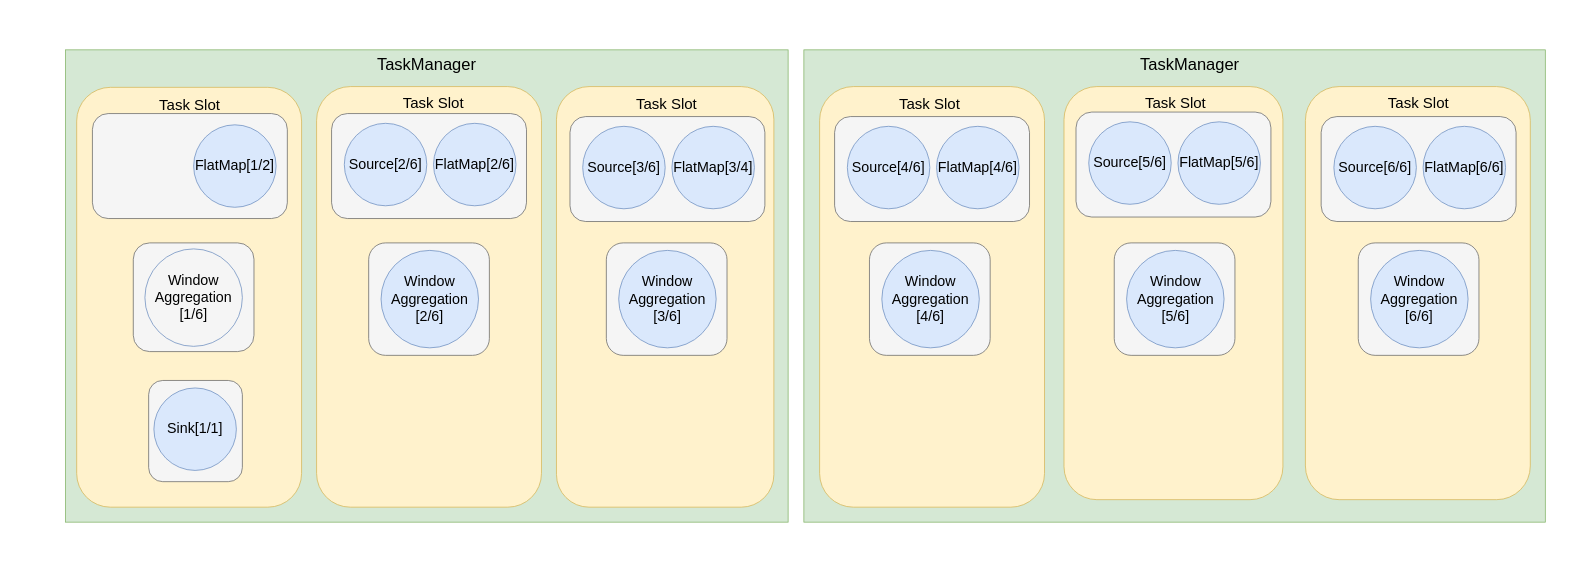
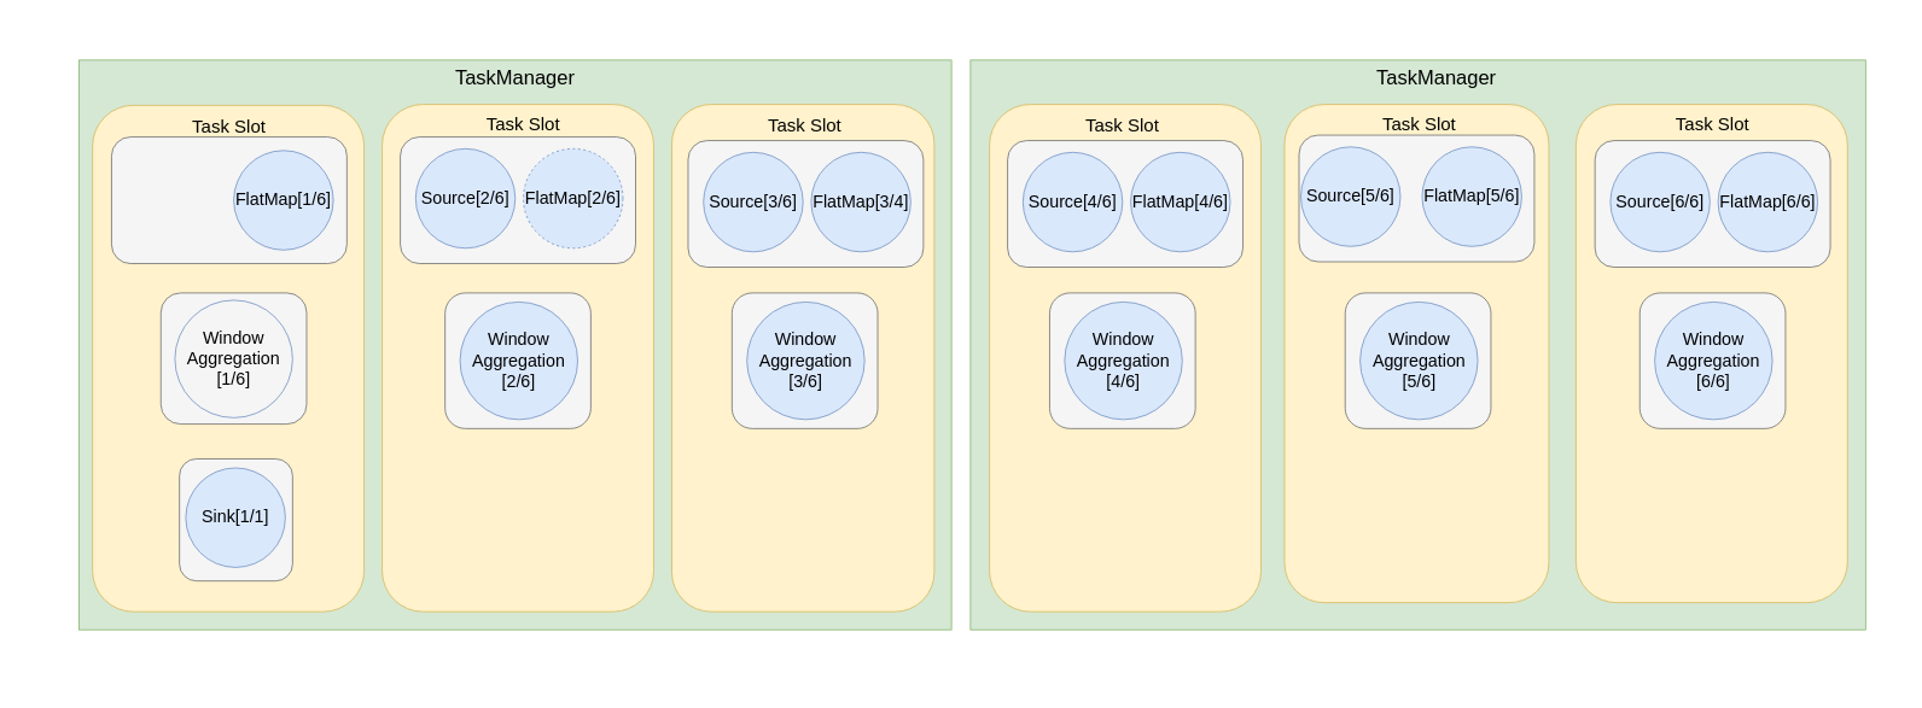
  <mxCell id="0" />
  <mxCell id="1" parent="0" />
  <mxCell id="2" value="" style="rounded=0;whiteSpace=wrap;html=1;strokeColor=none;fontSize=19;" parent="1" vertex="1"><mxGeometry x="20" y="20.5" width="2080" height="740" as="geometry" /></mxCell>
  <mxCell id="3" value="" style="rounded=0;whiteSpace=wrap;html=1;fillColor=#d5e8d4;strokeColor=#82b366;fontSize=19;" parent="1" vertex="1"><mxGeometry x="1071" y="66" width="989" height="630" as="geometry" /></mxCell>
  <mxCell id="4" value="" style="rounded=0;whiteSpace=wrap;html=1;fillColor=#d5e8d4;strokeColor=#82b366;fontSize=19;" parent="1" vertex="1"><mxGeometry x="86" y="66" width="964" height="630" as="geometry" /></mxCell>
  <mxCell id="5" value="" style="rounded=1;whiteSpace=wrap;html=1;fillColor=#fff2cc;strokeColor=#d6b656;fontSize=19;" parent="1" vertex="1"><mxGeometry x="1418" y="115" width="292" height="551" as="geometry" /></mxCell>
  <mxCell id="6" value="" style="rounded=1;whiteSpace=wrap;html=1;fillColor=#fff2cc;strokeColor=#d6b656;fontSize=19;" parent="1" vertex="1"><mxGeometry x="1092" y="115" width="300" height="561" as="geometry" /></mxCell>
  <mxCell id="7" value="" style="rounded=1;whiteSpace=wrap;html=1;fillColor=#fff2cc;strokeColor=#d6b656;fontSize=19;" parent="1" vertex="1"><mxGeometry x="741" y="115" width="290" height="561" as="geometry" /></mxCell>
  <mxCell id="8" value="" style="rounded=1;whiteSpace=wrap;html=1;fillColor=#fff2cc;strokeColor=#d6b656;fontSize=19;" parent="1" vertex="1"><mxGeometry x="421" y="115" width="300" height="561" as="geometry" /></mxCell>
  <mxCell id="9" value="" style="rounded=1;whiteSpace=wrap;html=1;fillColor=#fff2cc;strokeColor=#d6b656;fontSize=19;" parent="1" vertex="1"><mxGeometry x="101" y="116" width="300" height="560" as="geometry" /></mxCell>
  <mxCell id="10" value="" style="rounded=1;whiteSpace=wrap;html=1;fillColor=#f5f5f5;strokeColor=#666666;fontColor=#333333;fontSize=19;" parent="1" vertex="1"><mxGeometry x="197" y="507" width="125" height="135" as="geometry" /></mxCell>
  <mxCell id="11" value="" style="rounded=1;whiteSpace=wrap;html=1;fillColor=#f5f5f5;strokeColor=#666666;fontColor=#333333;fontSize=19;" parent="1" vertex="1"><mxGeometry x="176.5" y="323.5" width="161" height="145" as="geometry" /></mxCell>
  <mxCell id="12" value="" style="rounded=1;whiteSpace=wrap;html=1;fillColor=#f5f5f5;strokeColor=#666666;fontColor=#333333;fontSize=19;" parent="1" vertex="1"><mxGeometry x="1112" y="155" width="260" height="140" as="geometry" /></mxCell>
  <mxCell id="13" value="" style="rounded=1;whiteSpace=wrap;html=1;fillColor=#f5f5f5;strokeColor=#666666;fontColor=#333333;fontSize=19;" parent="1" vertex="1"><mxGeometry x="122" y="151" width="260" height="140" as="geometry" /></mxCell>
- <mxCell id="14" value="&lt;font style=&quot;font-size: 19px;&quot;&gt;FlatMap[1/2]&lt;br style=&quot;font-size: 19px;&quot;&gt;&lt;/font&gt;" style="ellipse;whiteSpace=wrap;html=1;aspect=fixed;fillColor=#dae8fc;strokeColor=#6c8ebf;fontSize=19;" parent="1" vertex="1"><mxGeometry x="257" y="166" width="110" height="110" as="geometry" /></mxCell>
+ <mxCell id="14" value="&lt;font style=&quot;font-size: 19px;&quot;&gt;FlatMap[1/6]&lt;br style=&quot;font-size: 19px;&quot;&gt;&lt;/font&gt;" style="ellipse;whiteSpace=wrap;html=1;aspect=fixed;fillColor=#dae8fc;strokeColor=#6c8ebf;fontSize=19;" parent="1" vertex="1"><mxGeometry x="257" y="166" width="110" height="110" as="geometry" /></mxCell>
  <mxCell id="15" value="&lt;span style=&quot;font-size: 19px;&quot;&gt;Window&lt;br style=&quot;font-size: 19px;&quot;&gt;Aggregation&lt;br style=&quot;font-size: 19px;&quot;&gt;[1/6]&lt;br style=&quot;font-size: 19px;&quot;&gt;&lt;/span&gt;" style="ellipse;whiteSpace=wrap;html=1;aspect=fixed;fillColor=#f5f5f5;strokeColor=#6c8ebf;fontSize=19;" parent="1" vertex="1"><mxGeometry x="192" y="331.5" width="130" height="130" as="geometry" /></mxCell>
  <mxCell id="16" value="&lt;span style=&quot;font-size: 19px&quot;&gt;Sink[1/1]&lt;/span&gt;" style="ellipse;whiteSpace=wrap;html=1;aspect=fixed;fillColor=#dae8fc;strokeColor=#6c8ebf;fontSize=19;" parent="1" vertex="1"><mxGeometry x="204" y="517" width="110" height="110" as="geometry" /></mxCell>
  <mxCell id="17" value="&lt;span style=&quot;font-size: 19px;&quot;&gt;Source[4/6]&lt;/span&gt;" style="ellipse;whiteSpace=wrap;html=1;aspect=fixed;fillColor=#dae8fc;strokeColor=#6c8ebf;fontSize=19;" parent="1" vertex="1"><mxGeometry x="1129" y="168" width="110" height="110" as="geometry" /></mxCell>
  <mxCell id="18" value="&lt;span style=&quot;font-size: 19px; white-space: normal;&quot;&gt;FlatMap[4/6]&lt;/span&gt;" style="ellipse;whiteSpace=wrap;html=1;aspect=fixed;fillColor=#dae8fc;strokeColor=#6c8ebf;fontSize=19;" parent="1" vertex="1"><mxGeometry x="1248" y="168" width="110" height="110" as="geometry" /></mxCell>
  <mxCell id="19" value="" style="rounded=1;whiteSpace=wrap;html=1;fillColor=#f5f5f5;strokeColor=#666666;fontColor=#333333;fontSize=19;" parent="1" vertex="1"><mxGeometry x="1158.5" y="323.5" width="161" height="150" as="geometry" /></mxCell>
  <mxCell id="20" value="&lt;span style=&quot;font-size: 19px;&quot;&gt;Window&lt;/span&gt;&lt;br style=&quot;font-size: 19px;&quot;&gt;&lt;span style=&quot;font-size: 19px;&quot;&gt;Aggregation&lt;/span&gt;&lt;br style=&quot;font-size: 19px;&quot;&gt;&lt;span style=&quot;font-size: 19px;&quot;&gt;[4/6]&lt;/span&gt;&lt;span style=&quot;font-size: 19px;&quot;&gt;&lt;br style=&quot;font-size: 19px;&quot;&gt;&lt;/span&gt;" style="ellipse;whiteSpace=wrap;html=1;aspect=fixed;fillColor=#dae8fc;strokeColor=#6c8ebf;fontSize=19;" parent="1" vertex="1"><mxGeometry x="1175" y="333.5" width="130" height="130" as="geometry" /></mxCell>
  <mxCell id="21" value="&lt;font style=&quot;font-size: 20px;&quot;&gt;Task Slot&lt;/font&gt;" style="text;html=1;strokeColor=none;fillColor=none;align=center;verticalAlign=middle;whiteSpace=wrap;rounded=0;fontSize=20;" parent="1" vertex="1"><mxGeometry x="206.5" y="129" width="90" height="20" as="geometry" /></mxCell>
  <mxCell id="22" value="&lt;font style=&quot;font-size: 20px;&quot;&gt;Task Slot&lt;/font&gt;" style="text;html=1;strokeColor=none;fillColor=none;align=center;verticalAlign=middle;whiteSpace=wrap;rounded=0;fontSize=20;" parent="1" vertex="1"><mxGeometry x="531.5" y="126" width="90" height="20" as="geometry" /></mxCell>
  <mxCell id="23" value="&lt;font style=&quot;font-size: 20px;&quot;&gt;Task Slot&lt;/font&gt;" style="text;html=1;strokeColor=none;fillColor=none;align=center;verticalAlign=middle;whiteSpace=wrap;rounded=0;fontSize=20;" parent="1" vertex="1"><mxGeometry x="842.5" y="127" width="90" height="20" as="geometry" /></mxCell>
  <mxCell id="24" value="&lt;font style=&quot;font-size: 20px;&quot;&gt;Task Slot&lt;/font&gt;" style="text;html=1;strokeColor=none;fillColor=none;align=center;verticalAlign=middle;whiteSpace=wrap;rounded=0;fontSize=20;" parent="1" vertex="1"><mxGeometry x="1193.5" y="127" width="90" height="20" as="geometry" /></mxCell>
  <mxCell id="25" value="&lt;font style=&quot;font-size: 20px;&quot;&gt;Task Slot&lt;/font&gt;" style="text;html=1;strokeColor=none;fillColor=none;align=center;verticalAlign=middle;whiteSpace=wrap;rounded=0;fontSize=20;" parent="1" vertex="1"><mxGeometry x="1521.5" y="126" width="90" height="20" as="geometry" /></mxCell>
  <mxCell id="26" value="&lt;font style=&quot;font-size: 22px;&quot;&gt;TaskManager&lt;/font&gt;" style="text;html=1;strokeColor=none;fillColor=none;align=center;verticalAlign=middle;whiteSpace=wrap;rounded=0;fontSize=22;" parent="1" vertex="1"><mxGeometry x="548" y="76" width="40" height="20" as="geometry" /></mxCell>
  <mxCell id="27" value="" style="rounded=1;whiteSpace=wrap;html=1;fillColor=#fff2cc;strokeColor=#d6b656;fontSize=19;" parent="1" vertex="1"><mxGeometry x="1740" y="115" width="300" height="551" as="geometry" /></mxCell>
  <mxCell id="28" value="&lt;font style=&quot;font-size: 20px;&quot;&gt;Task Slot&lt;/font&gt;" style="text;html=1;strokeColor=none;fillColor=none;align=center;verticalAlign=middle;whiteSpace=wrap;rounded=0;fontSize=20;" parent="1" vertex="1"><mxGeometry x="1845.5" y="126" width="90" height="20" as="geometry" /></mxCell>
  <mxCell id="29" value="&lt;font style=&quot;font-size: 22px;&quot;&gt;TaskManager&lt;/font&gt;" style="text;html=1;strokeColor=none;fillColor=none;align=center;verticalAlign=middle;whiteSpace=wrap;rounded=0;fontSize=22;" parent="1" vertex="1"><mxGeometry x="1566" y="76" width="40" height="20" as="geometry" /></mxCell>
  <mxCell id="30" value="" style="rounded=1;whiteSpace=wrap;html=1;fillColor=#f5f5f5;strokeColor=#666666;fontColor=#333333;fontSize=19;" parent="1" vertex="1"><mxGeometry x="441" y="151" width="260" height="140" as="geometry" /></mxCell>
  <mxCell id="31" value="&lt;span style=&quot;font-size: 19px;&quot;&gt;Source[2/6]&lt;/span&gt;" style="ellipse;whiteSpace=wrap;html=1;aspect=fixed;fillColor=#dae8fc;strokeColor=#6c8ebf;fontSize=19;" parent="1" vertex="1"><mxGeometry x="458" y="164" width="110" height="110" as="geometry" /></mxCell>
- <mxCell id="32" value="&lt;span style=&quot;font-size: 19px; white-space: normal;&quot;&gt;FlatMap[2/6]&lt;/span&gt;" style="ellipse;whiteSpace=wrap;html=1;aspect=fixed;fillColor=#dae8fc;strokeColor=#6c8ebf;fontSize=19;" parent="1" vertex="1"><mxGeometry x="577" y="164" width="110" height="110" as="geometry" /></mxCell>
+ <mxCell id="32" value="&lt;span style=&quot;font-size: 19px; white-space: normal;&quot;&gt;FlatMap[2/6]&lt;/span&gt;" style="ellipse;whiteSpace=wrap;html=1;aspect=fixed;fillColor=#dae8fc;strokeColor=#6c8ebf;fontSize=19;dashed=1;" parent="1" vertex="1"><mxGeometry x="577" y="164" width="110" height="110" as="geometry" /></mxCell>
  <mxCell id="33" value="" style="rounded=1;whiteSpace=wrap;html=1;fillColor=#f5f5f5;strokeColor=#666666;fontColor=#333333;fontSize=19;" parent="1" vertex="1"><mxGeometry x="490.5" y="323.5" width="161" height="150" as="geometry" /></mxCell>
  <mxCell id="34" value="&lt;span style=&quot;font-size: 19px;&quot;&gt;Window&lt;/span&gt;&lt;br style=&quot;font-size: 19px;&quot;&gt;&lt;span style=&quot;font-size: 19px;&quot;&gt;Aggregation&lt;/span&gt;&lt;br style=&quot;font-size: 19px;&quot;&gt;&lt;span style=&quot;font-size: 19px;&quot;&gt;[2/6]&lt;/span&gt;&lt;span style=&quot;font-size: 19px;&quot;&gt;&lt;br style=&quot;font-size: 19px;&quot;&gt;&lt;/span&gt;" style="ellipse;whiteSpace=wrap;html=1;aspect=fixed;fillColor=#dae8fc;strokeColor=#6c8ebf;fontSize=19;" parent="1" vertex="1"><mxGeometry x="507" y="333.5" width="130" height="130" as="geometry" /></mxCell>
  <mxCell id="35" value="" style="rounded=1;whiteSpace=wrap;html=1;fillColor=#f5f5f5;strokeColor=#666666;fontColor=#333333;fontSize=19;" parent="1" vertex="1"><mxGeometry x="759" y="155" width="260" height="140" as="geometry" /></mxCell>
  <mxCell id="36" value="&lt;span style=&quot;font-size: 19px;&quot;&gt;Source[3/6]&lt;/span&gt;" style="ellipse;whiteSpace=wrap;html=1;aspect=fixed;fillColor=#dae8fc;strokeColor=#6c8ebf;fontSize=19;" parent="1" vertex="1"><mxGeometry x="776" y="168" width="110" height="110" as="geometry" /></mxCell>
  <mxCell id="37" value="&lt;span style=&quot;font-size: 19px; white-space: normal;&quot;&gt;FlatMap[3/4]&lt;/span&gt;" style="ellipse;whiteSpace=wrap;html=1;aspect=fixed;fillColor=#dae8fc;strokeColor=#6c8ebf;fontSize=19;" parent="1" vertex="1"><mxGeometry x="895" y="168" width="110" height="110" as="geometry" /></mxCell>
  <mxCell id="38" value="" style="rounded=1;whiteSpace=wrap;html=1;fillColor=#f5f5f5;strokeColor=#666666;fontColor=#333333;fontSize=19;" parent="1" vertex="1"><mxGeometry x="807.5" y="323.5" width="161" height="150" as="geometry" /></mxCell>
  <mxCell id="39" value="&lt;span style=&quot;font-size: 19px;&quot;&gt;Window&lt;/span&gt;&lt;br style=&quot;font-size: 19px;&quot;&gt;&lt;span style=&quot;font-size: 19px;&quot;&gt;Aggregation&lt;/span&gt;&lt;br style=&quot;font-size: 19px;&quot;&gt;&lt;span style=&quot;font-size: 19px;&quot;&gt;[3/6]&lt;/span&gt;&lt;span style=&quot;font-size: 19px;&quot;&gt;&lt;br style=&quot;font-size: 19px;&quot;&gt;&lt;/span&gt;" style="ellipse;whiteSpace=wrap;html=1;aspect=fixed;fillColor=#dae8fc;strokeColor=#6c8ebf;fontSize=19;" parent="1" vertex="1"><mxGeometry x="824" y="333.5" width="130" height="130" as="geometry" /></mxCell>
  <mxCell id="40" value="" style="rounded=1;whiteSpace=wrap;html=1;fillColor=#f5f5f5;strokeColor=#666666;fontColor=#333333;fontSize=19;" parent="1" vertex="1"><mxGeometry x="1434" y="149" width="260" height="140" as="geometry" /></mxCell>
- <mxCell id="41" value="&lt;span style=&quot;font-size: 19px;&quot;&gt;Source[5/6]&lt;/span&gt;" style="ellipse;whiteSpace=wrap;html=1;aspect=fixed;fillColor=#dae8fc;strokeColor=#6c8ebf;fontSize=19;" parent="1" vertex="1"><mxGeometry x="1451" y="162" width="110" height="110" as="geometry" /></mxCell>
+ <mxCell id="41" value="&lt;span style=&quot;font-size: 19px;&quot;&gt;Source[5/6]&lt;/span&gt;" style="ellipse;whiteSpace=wrap;html=1;aspect=fixed;fillColor=#dae8fc;strokeColor=#6c8ebf;fontSize=19;" parent="1" vertex="1"><mxGeometry x="1436" y="162" width="110" height="110" as="geometry" /></mxCell>
  <mxCell id="42" value="&lt;span style=&quot;font-size: 19px;&quot;&gt;FlatMap[5/6]&lt;/span&gt;" style="ellipse;whiteSpace=wrap;html=1;aspect=fixed;fillColor=#dae8fc;strokeColor=#6c8ebf;fontSize=19;" parent="1" vertex="1"><mxGeometry x="1570" y="162" width="110" height="110" as="geometry" /></mxCell>
  <mxCell id="43" value="" style="rounded=1;whiteSpace=wrap;html=1;fillColor=#f5f5f5;strokeColor=#666666;fontColor=#333333;fontSize=19;" parent="1" vertex="1"><mxGeometry x="1761" y="155" width="260" height="140" as="geometry" /></mxCell>
  <mxCell id="44" value="&lt;span style=&quot;font-size: 19px;&quot;&gt;Source[6/6]&lt;/span&gt;" style="ellipse;whiteSpace=wrap;html=1;aspect=fixed;fillColor=#dae8fc;strokeColor=#6c8ebf;fontSize=19;" parent="1" vertex="1"><mxGeometry x="1778" y="168" width="110" height="110" as="geometry" /></mxCell>
  <mxCell id="45" value="&lt;span style=&quot;font-size: 19px; white-space: normal;&quot;&gt;FlatMap[6/6]&lt;/span&gt;" style="ellipse;whiteSpace=wrap;html=1;aspect=fixed;fillColor=#dae8fc;strokeColor=#6c8ebf;fontSize=19;" parent="1" vertex="1"><mxGeometry x="1897" y="168" width="110" height="110" as="geometry" /></mxCell>
  <mxCell id="46" value="" style="rounded=1;whiteSpace=wrap;html=1;fillColor=#f5f5f5;strokeColor=#666666;fontColor=#333333;fontSize=19;" parent="1" vertex="1"><mxGeometry x="1485" y="323.5" width="161" height="150" as="geometry" /></mxCell>
  <mxCell id="47" value="&lt;span style=&quot;font-size: 19px;&quot;&gt;Window&lt;/span&gt;&lt;br style=&quot;font-size: 19px;&quot;&gt;&lt;span style=&quot;font-size: 19px;&quot;&gt;Aggregation&lt;/span&gt;&lt;br style=&quot;font-size: 19px;&quot;&gt;&lt;span style=&quot;font-size: 19px;&quot;&gt;[5/6]&lt;/span&gt;&lt;span style=&quot;font-size: 19px;&quot;&gt;&lt;br style=&quot;font-size: 19px;&quot;&gt;&lt;/span&gt;" style="ellipse;whiteSpace=wrap;html=1;aspect=fixed;fillColor=#dae8fc;strokeColor=#6c8ebf;fontSize=19;" parent="1" vertex="1"><mxGeometry x="1501.5" y="333.5" width="130" height="130" as="geometry" /></mxCell>
  <mxCell id="48" value="" style="rounded=1;whiteSpace=wrap;html=1;fillColor=#f5f5f5;strokeColor=#666666;fontColor=#333333;fontSize=19;" parent="1" vertex="1"><mxGeometry x="1810.5" y="323.5" width="161" height="150" as="geometry" /></mxCell>
  <mxCell id="49" value="Window&lt;br&gt;Aggregation&lt;br&gt;[6/6]&lt;span style=&quot;font-size: 19px&quot;&gt;&lt;br style=&quot;font-size: 19px&quot;&gt;&lt;/span&gt;" style="ellipse;whiteSpace=wrap;html=1;aspect=fixed;fillColor=#dae8fc;strokeColor=#6c8ebf;fontSize=19;" parent="1" vertex="1"><mxGeometry x="1827" y="333.5" width="130" height="130" as="geometry" /></mxCell>
